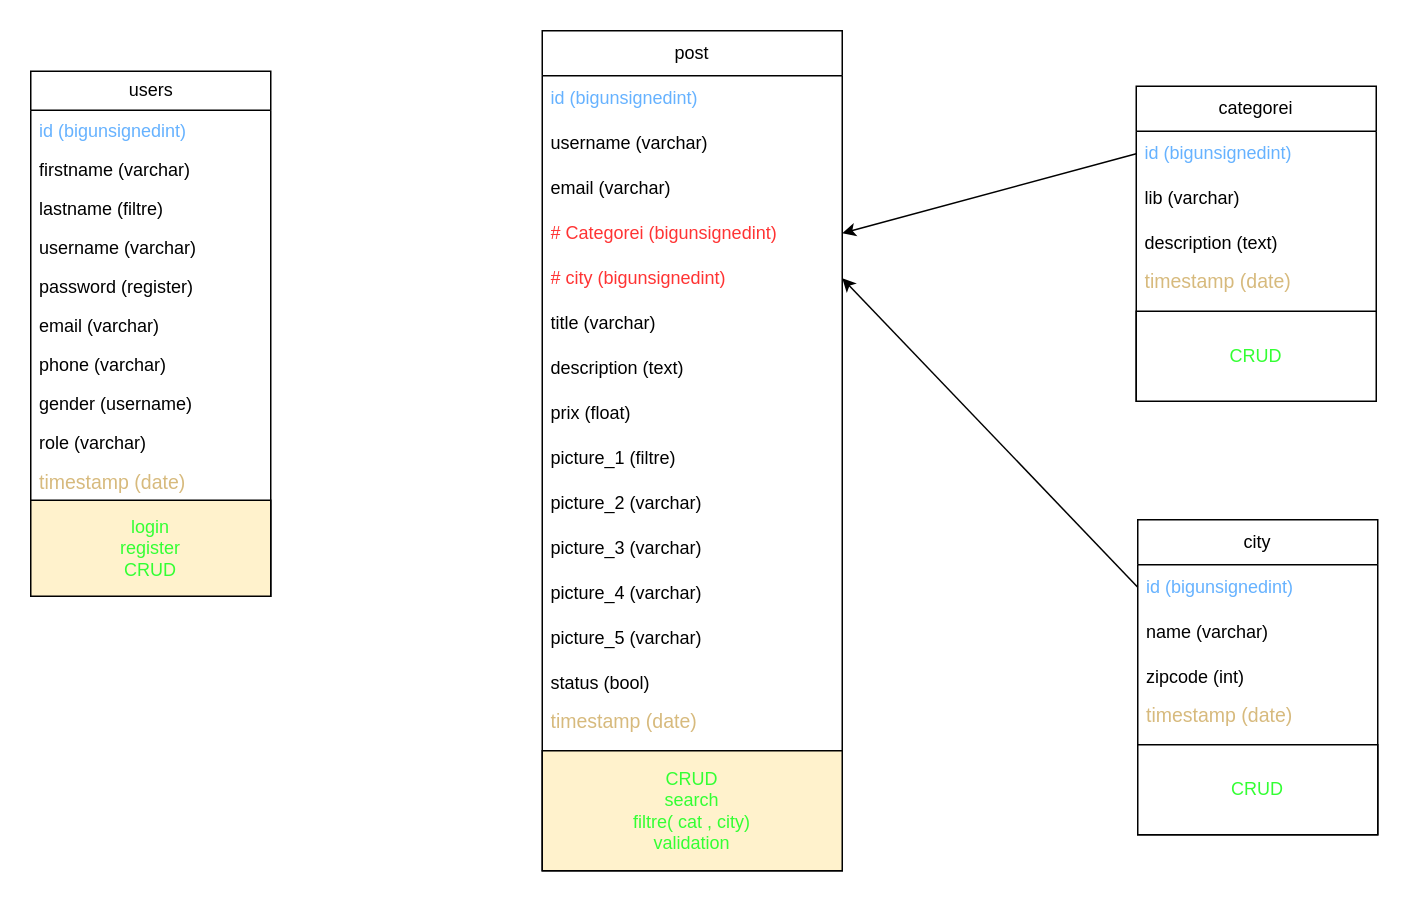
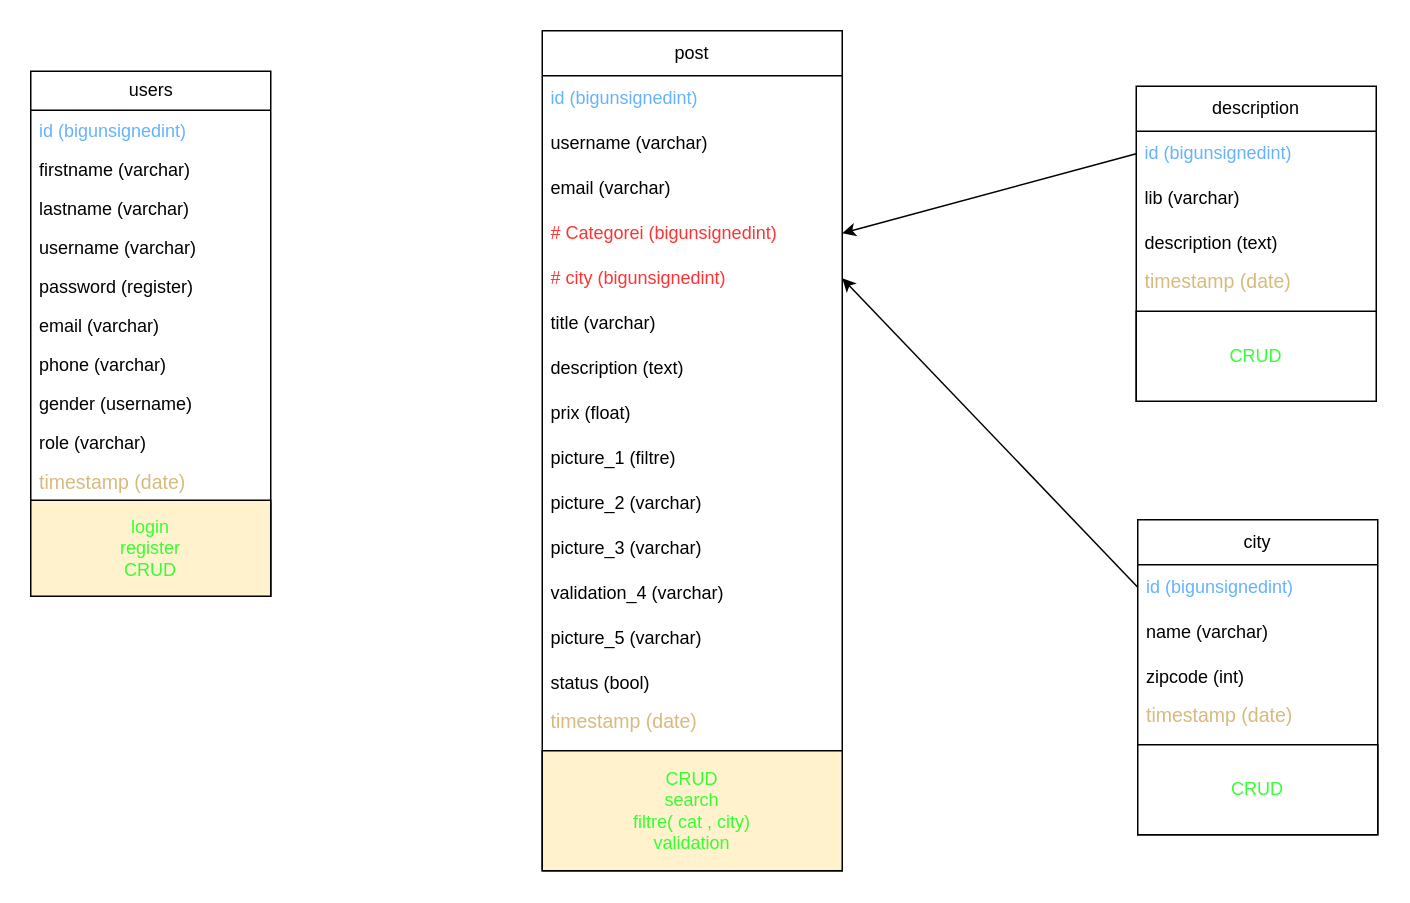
  <mxCell id="0" />
  <mxCell id="1" parent="0" />
  <mxCell id="2" value="users" style="swimlane;fontStyle=0;childLayout=stackLayout;horizontal=1;startSize=26;fillColor=none;horizontalStack=0;resizeParent=1;resizeParentMax=0;resizeLast=0;collapsible=1;marginBottom=0;html=1;labelBackgroundColor=none;" parent="1" vertex="1"><mxGeometry x="20" y="47" width="160" height="350" as="geometry" /></mxCell>
  <mxCell id="3" value="id (bigunsignedint)&lt;br&gt;" style="text;strokeColor=none;fillColor=none;align=left;verticalAlign=top;spacingLeft=4;spacingRight=4;overflow=hidden;rotatable=0;points=[[0,0.5],[1,0.5]];portConstraint=eastwest;whiteSpace=wrap;html=1;fontColor=#66B2FF;" parent="2" vertex="1"><mxGeometry y="26" width="160" height="26" as="geometry" /></mxCell>
  <mxCell id="4" value="firstname (varchar)" style="text;strokeColor=none;fillColor=none;align=left;verticalAlign=top;spacingLeft=4;spacingRight=4;overflow=hidden;rotatable=0;points=[[0,0.5],[1,0.5]];portConstraint=eastwest;whiteSpace=wrap;html=1;" parent="2" vertex="1"><mxGeometry y="52" width="160" height="26" as="geometry" /></mxCell>
- <mxCell id="5" value="lastname (filtre)" style="text;strokeColor=none;fillColor=none;align=left;verticalAlign=top;spacingLeft=4;spacingRight=4;overflow=hidden;rotatable=0;points=[[0,0.5],[1,0.5]];portConstraint=eastwest;whiteSpace=wrap;html=1;" parent="2" vertex="1"><mxGeometry y="78" width="160" height="26" as="geometry" /></mxCell>
+ <mxCell id="5" value="lastname (varchar)" style="text;strokeColor=none;fillColor=none;align=left;verticalAlign=top;spacingLeft=4;spacingRight=4;overflow=hidden;rotatable=0;points=[[0,0.5],[1,0.5]];portConstraint=eastwest;whiteSpace=wrap;html=1;" parent="2" vertex="1"><mxGeometry y="78" width="160" height="26" as="geometry" /></mxCell>
  <mxCell id="6" value="username (varchar)" style="text;strokeColor=none;fillColor=none;align=left;verticalAlign=top;spacingLeft=4;spacingRight=4;overflow=hidden;rotatable=0;points=[[0,0.5],[1,0.5]];portConstraint=eastwest;whiteSpace=wrap;html=1;" parent="2" vertex="1"><mxGeometry y="104" width="160" height="26" as="geometry" /></mxCell>
  <mxCell id="7" value="password (register)" style="text;strokeColor=none;fillColor=none;align=left;verticalAlign=top;spacingLeft=4;spacingRight=4;overflow=hidden;rotatable=0;points=[[0,0.5],[1,0.5]];portConstraint=eastwest;whiteSpace=wrap;html=1;" parent="2" vertex="1"><mxGeometry y="130" width="160" height="26" as="geometry" /></mxCell>
  <mxCell id="8" value="email (varchar)" style="text;strokeColor=none;fillColor=none;align=left;verticalAlign=top;spacingLeft=4;spacingRight=4;overflow=hidden;rotatable=0;points=[[0,0.5],[1,0.5]];portConstraint=eastwest;whiteSpace=wrap;html=1;" parent="2" vertex="1"><mxGeometry y="156" width="160" height="26" as="geometry" /></mxCell>
  <mxCell id="9" value="phone (varchar)" style="text;strokeColor=none;fillColor=none;align=left;verticalAlign=top;spacingLeft=4;spacingRight=4;overflow=hidden;rotatable=0;points=[[0,0.5],[1,0.5]];portConstraint=eastwest;whiteSpace=wrap;html=1;" parent="2" vertex="1"><mxGeometry y="182" width="160" height="26" as="geometry" /></mxCell>
  <mxCell id="10" value="gender (username)" style="text;strokeColor=none;fillColor=none;align=left;verticalAlign=top;spacingLeft=4;spacingRight=4;overflow=hidden;rotatable=0;points=[[0,0.5],[1,0.5]];portConstraint=eastwest;whiteSpace=wrap;html=1;" parent="2" vertex="1"><mxGeometry y="208" width="160" height="26" as="geometry" /></mxCell>
  <mxCell id="11" value="role (varchar)" style="text;strokeColor=none;fillColor=none;align=left;verticalAlign=top;spacingLeft=4;spacingRight=4;overflow=hidden;rotatable=0;points=[[0,0.5],[1,0.5]];portConstraint=eastwest;whiteSpace=wrap;html=1;" parent="2" vertex="1"><mxGeometry y="234" width="160" height="26" as="geometry" /></mxCell>
  <mxCell id="12" value="&lt;pre style=&quot;margin-top: 0px; margin-bottom: calc(1.5em); padding: var(--su12); border: 0px; font-variant-numeric: inherit; font-variant-east-asian: inherit; font-stretch: inherit; line-height: var(--lh-md); font-family: var(--ff-mono); font-optical-sizing: inherit; font-kerning: inherit; font-feature-settings: inherit; font-variation-settings: inherit; vertical-align: baseline; box-sizing: inherit; width: auto; max-height: 600px; overflow: auto; border-radius: var(--br-md); --_cb-line-numbers-bg: var(--black-050); overflow-wrap: normal;&quot; class=&quot;lang-php s-code-block&quot;&gt;&lt;font color=&quot;#d7ba7d&quot;&gt;&lt;span style=&quot;font-size: 13px;&quot;&gt;timestamp (date)&lt;/span&gt;&lt;/font&gt;&lt;/pre&gt;" style="text;strokeColor=none;fillColor=none;align=left;verticalAlign=top;spacingLeft=4;spacingRight=4;overflow=hidden;rotatable=0;points=[[0,0.5],[1,0.5]];portConstraint=eastwest;whiteSpace=wrap;html=1;labelBackgroundColor=default;" vertex="1" parent="2"><mxGeometry y="260" width="160" height="26" as="geometry" /></mxCell>
  <mxCell id="13" value="&lt;font color=&quot;#33ff33&quot;&gt;login&lt;br&gt;register&lt;br&gt;CRUD&lt;br&gt;&lt;/font&gt;" style="rounded=0;whiteSpace=wrap;html=1;labelBackgroundColor=none;fontColor=#FF3333;fillColor=#fff2cc;" vertex="1" parent="2"><mxGeometry y="286" width="160" height="64" as="geometry" /></mxCell>
- <mxCell id="14" value="categorei" style="swimlane;fontStyle=0;childLayout=stackLayout;horizontal=1;startSize=30;horizontalStack=0;resizeParent=1;resizeParentMax=0;resizeLast=0;collapsible=1;marginBottom=0;whiteSpace=wrap;html=1;" vertex="1" parent="1"><mxGeometry x="757" y="57" width="160" height="210" as="geometry" /></mxCell>
+ <mxCell id="14" value="description" style="swimlane;fontStyle=0;childLayout=stackLayout;horizontal=1;startSize=30;horizontalStack=0;resizeParent=1;resizeParentMax=0;resizeLast=0;collapsible=1;marginBottom=0;whiteSpace=wrap;html=1;" vertex="1" parent="1"><mxGeometry x="757" y="57" width="160" height="210" as="geometry" /></mxCell>
  <mxCell id="15" value="&lt;font color=&quot;#66b2ff&quot;&gt;id (bigunsignedint)&lt;/font&gt;" style="text;strokeColor=none;fillColor=none;align=left;verticalAlign=middle;spacingLeft=4;spacingRight=4;overflow=hidden;points=[[0,0.5],[1,0.5]];portConstraint=eastwest;rotatable=0;whiteSpace=wrap;html=1;" vertex="1" parent="14"><mxGeometry y="30" width="160" height="30" as="geometry" /></mxCell>
  <mxCell id="16" value="lib (varchar)" style="text;strokeColor=none;fillColor=none;align=left;verticalAlign=middle;spacingLeft=4;spacingRight=4;overflow=hidden;points=[[0,0.5],[1,0.5]];portConstraint=eastwest;rotatable=0;whiteSpace=wrap;html=1;" vertex="1" parent="14"><mxGeometry y="60" width="160" height="30" as="geometry" /></mxCell>
  <mxCell id="17" value="description (text)" style="text;strokeColor=none;fillColor=none;align=left;verticalAlign=middle;spacingLeft=4;spacingRight=4;overflow=hidden;points=[[0,0.5],[1,0.5]];portConstraint=eastwest;rotatable=0;whiteSpace=wrap;html=1;" vertex="1" parent="14"><mxGeometry y="90" width="160" height="30" as="geometry" /></mxCell>
  <mxCell id="18" value="&lt;pre style=&quot;border: 0px; background-color: var(--highlight-bg); margin-top: 0px; margin-bottom: calc(1.5em); padding: var(--su12); font-variant-numeric: inherit; font-variant-east-asian: inherit; font-stretch: inherit; line-height: var(--lh-md); font-family: var(--ff-mono); font-optical-sizing: inherit; font-kerning: inherit; font-feature-settings: inherit; font-variation-settings: inherit; vertical-align: baseline; box-sizing: inherit; width: auto; max-height: 600px; overflow: auto; border-radius: var(--br-md); --_cb-line-numbers-bg: var(--black-050); overflow-wrap: normal;&quot; class=&quot;lang-php s-code-block&quot;&gt;&lt;font color=&quot;#d7ba7d&quot;&gt;&lt;span style=&quot;font-size: 13px;&quot;&gt;timestamp (date)&lt;/span&gt;&lt;/font&gt;&lt;/pre&gt;" style="text;strokeColor=none;fillColor=none;align=left;verticalAlign=middle;spacingLeft=4;spacingRight=4;overflow=hidden;points=[[0,0.5],[1,0.5]];portConstraint=eastwest;rotatable=0;whiteSpace=wrap;html=1;" vertex="1" parent="14"><mxGeometry y="120" width="160" height="30" as="geometry" /></mxCell>
  <mxCell id="19" value="CRUD" style="rounded=0;whiteSpace=wrap;html=1;labelBackgroundColor=none;fontColor=#33FF33;" vertex="1" parent="14"><mxGeometry y="150" width="160" height="60" as="geometry" /></mxCell>
  <mxCell id="20" value="city" style="swimlane;fontStyle=0;childLayout=stackLayout;horizontal=1;startSize=30;horizontalStack=0;resizeParent=1;resizeParentMax=0;resizeLast=0;collapsible=1;marginBottom=0;whiteSpace=wrap;html=1;" vertex="1" parent="1"><mxGeometry x="758" y="346" width="160" height="210" as="geometry" /></mxCell>
  <mxCell id="21" value="id (bigunsignedint)" style="text;strokeColor=none;fillColor=none;align=left;verticalAlign=middle;spacingLeft=4;spacingRight=4;overflow=hidden;points=[[0,0.5],[1,0.5]];portConstraint=eastwest;rotatable=0;whiteSpace=wrap;html=1;fontColor=#66B2FF;" vertex="1" parent="20"><mxGeometry y="30" width="160" height="30" as="geometry" /></mxCell>
  <mxCell id="22" value="name (varchar)" style="text;strokeColor=none;fillColor=none;align=left;verticalAlign=middle;spacingLeft=4;spacingRight=4;overflow=hidden;points=[[0,0.5],[1,0.5]];portConstraint=eastwest;rotatable=0;whiteSpace=wrap;html=1;" vertex="1" parent="20"><mxGeometry y="60" width="160" height="30" as="geometry" /></mxCell>
  <mxCell id="23" value="zipcode (int)" style="text;strokeColor=none;fillColor=none;align=left;verticalAlign=middle;spacingLeft=4;spacingRight=4;overflow=hidden;points=[[0,0.5],[1,0.5]];portConstraint=eastwest;rotatable=0;whiteSpace=wrap;html=1;" vertex="1" parent="20"><mxGeometry y="90" width="160" height="30" as="geometry" /></mxCell>
  <mxCell id="24" value="&lt;pre style=&quot;border: 0px; background-color: var(--highlight-bg); margin-top: 0px; margin-bottom: calc(1.5em); padding: var(--su12); font-variant-numeric: inherit; font-variant-east-asian: inherit; font-stretch: inherit; line-height: var(--lh-md); font-family: var(--ff-mono); font-optical-sizing: inherit; font-kerning: inherit; font-feature-settings: inherit; font-variation-settings: inherit; vertical-align: baseline; box-sizing: inherit; width: auto; max-height: 600px; overflow: auto; border-radius: var(--br-md); --_cb-line-numbers-bg: var(--black-050); overflow-wrap: normal;&quot; class=&quot;lang-php s-code-block&quot;&gt;&lt;font color=&quot;#d7ba7d&quot;&gt;&lt;span style=&quot;font-size: 13px;&quot;&gt;timestamp (date)&lt;/span&gt;&lt;/font&gt;&lt;/pre&gt;" style="text;strokeColor=none;fillColor=none;align=left;verticalAlign=middle;spacingLeft=4;spacingRight=4;overflow=hidden;points=[[0,0.5],[1,0.5]];portConstraint=eastwest;rotatable=0;whiteSpace=wrap;html=1;" vertex="1" parent="20"><mxGeometry y="120" width="160" height="30" as="geometry" /></mxCell>
  <mxCell id="25" value="CRUD" style="rounded=0;whiteSpace=wrap;html=1;labelBackgroundColor=none;fontColor=#33FF33;" vertex="1" parent="20"><mxGeometry y="150" width="160" height="60" as="geometry" /></mxCell>
  <mxCell id="26" value="post" style="swimlane;fontStyle=0;childLayout=stackLayout;horizontal=1;startSize=30;horizontalStack=0;resizeParent=1;resizeParentMax=0;resizeLast=0;collapsible=1;marginBottom=0;whiteSpace=wrap;html=1;" vertex="1" parent="1"><mxGeometry x="361" y="20" width="200" height="560" as="geometry" /></mxCell>
  <mxCell id="27" value="id (bigunsignedint)" style="text;strokeColor=none;fillColor=none;align=left;verticalAlign=middle;spacingLeft=4;spacingRight=4;overflow=hidden;points=[[0,0.5],[1,0.5]];portConstraint=eastwest;rotatable=0;whiteSpace=wrap;html=1;fontColor=#66B2FF;" vertex="1" parent="26"><mxGeometry y="30" width="200" height="30" as="geometry" /></mxCell>
  <mxCell id="28" value="username (varchar)" style="text;strokeColor=none;fillColor=none;align=left;verticalAlign=middle;spacingLeft=4;spacingRight=4;overflow=hidden;points=[[0,0.5],[1,0.5]];portConstraint=eastwest;rotatable=0;whiteSpace=wrap;html=1;" vertex="1" parent="26"><mxGeometry y="60" width="200" height="30" as="geometry" /></mxCell>
  <mxCell id="29" value="email (varchar)" style="text;strokeColor=none;fillColor=none;align=left;verticalAlign=middle;spacingLeft=4;spacingRight=4;overflow=hidden;points=[[0,0.5],[1,0.5]];portConstraint=eastwest;rotatable=0;whiteSpace=wrap;html=1;" vertex="1" parent="26"><mxGeometry y="90" width="200" height="30" as="geometry" /></mxCell>
  <mxCell id="30" value="# Categorei (bigunsignedint)" style="text;strokeColor=none;fillColor=none;align=left;verticalAlign=middle;spacingLeft=4;spacingRight=4;overflow=hidden;points=[[0,0.5],[1,0.5]];portConstraint=eastwest;rotatable=0;whiteSpace=wrap;html=1;fontColor=#FF3333;" vertex="1" parent="26"><mxGeometry y="120" width="200" height="30" as="geometry" /></mxCell>
  <mxCell id="31" value="&lt;font color=&quot;#ff3333&quot;&gt;# city (bigunsignedint)&lt;/font&gt;" style="text;strokeColor=none;fillColor=none;align=left;verticalAlign=middle;spacingLeft=4;spacingRight=4;overflow=hidden;points=[[0,0.5],[1,0.5]];portConstraint=eastwest;rotatable=0;whiteSpace=wrap;html=1;" vertex="1" parent="26"><mxGeometry y="150" width="200" height="30" as="geometry" /></mxCell>
  <mxCell id="32" value="title (varchar)" style="text;strokeColor=none;fillColor=none;align=left;verticalAlign=middle;spacingLeft=4;spacingRight=4;overflow=hidden;points=[[0,0.5],[1,0.5]];portConstraint=eastwest;rotatable=0;whiteSpace=wrap;html=1;" vertex="1" parent="26"><mxGeometry y="180" width="200" height="30" as="geometry" /></mxCell>
  <mxCell id="33" value="description (text)" style="text;strokeColor=none;fillColor=none;align=left;verticalAlign=middle;spacingLeft=4;spacingRight=4;overflow=hidden;points=[[0,0.5],[1,0.5]];portConstraint=eastwest;rotatable=0;whiteSpace=wrap;html=1;" vertex="1" parent="26"><mxGeometry y="210" width="200" height="30" as="geometry" /></mxCell>
  <mxCell id="34" value="prix (float)" style="text;strokeColor=none;fillColor=none;align=left;verticalAlign=middle;spacingLeft=4;spacingRight=4;overflow=hidden;points=[[0,0.5],[1,0.5]];portConstraint=eastwest;rotatable=0;whiteSpace=wrap;html=1;" vertex="1" parent="26"><mxGeometry y="240" width="200" height="30" as="geometry" /></mxCell>
  <mxCell id="35" value="picture_1 (filtre)" style="text;strokeColor=none;fillColor=none;align=left;verticalAlign=middle;spacingLeft=4;spacingRight=4;overflow=hidden;points=[[0,0.5],[1,0.5]];portConstraint=eastwest;rotatable=0;whiteSpace=wrap;html=1;" vertex="1" parent="26"><mxGeometry y="270" width="200" height="30" as="geometry" /></mxCell>
  <mxCell id="36" value="picture_2 (varchar)" style="text;strokeColor=none;fillColor=none;align=left;verticalAlign=middle;spacingLeft=4;spacingRight=4;overflow=hidden;points=[[0,0.5],[1,0.5]];portConstraint=eastwest;rotatable=0;whiteSpace=wrap;html=1;" vertex="1" parent="26"><mxGeometry y="300" width="200" height="30" as="geometry" /></mxCell>
  <mxCell id="37" value="picture_3 (varchar)" style="text;strokeColor=none;fillColor=none;align=left;verticalAlign=middle;spacingLeft=4;spacingRight=4;overflow=hidden;points=[[0,0.5],[1,0.5]];portConstraint=eastwest;rotatable=0;whiteSpace=wrap;html=1;" vertex="1" parent="26"><mxGeometry y="330" width="200" height="30" as="geometry" /></mxCell>
- <mxCell id="38" value="picture_4 (varchar)" style="text;strokeColor=none;fillColor=none;align=left;verticalAlign=middle;spacingLeft=4;spacingRight=4;overflow=hidden;points=[[0,0.5],[1,0.5]];portConstraint=eastwest;rotatable=0;whiteSpace=wrap;html=1;" vertex="1" parent="26"><mxGeometry y="360" width="200" height="30" as="geometry" /></mxCell>
+ <mxCell id="38" value="validation_4 (varchar)" style="text;strokeColor=none;fillColor=none;align=left;verticalAlign=middle;spacingLeft=4;spacingRight=4;overflow=hidden;points=[[0,0.5],[1,0.5]];portConstraint=eastwest;rotatable=0;whiteSpace=wrap;html=1;" vertex="1" parent="26"><mxGeometry y="360" width="200" height="30" as="geometry" /></mxCell>
  <mxCell id="39" value="picture_5 (varchar)" style="text;strokeColor=none;fillColor=none;align=left;verticalAlign=middle;spacingLeft=4;spacingRight=4;overflow=hidden;points=[[0,0.5],[1,0.5]];portConstraint=eastwest;rotatable=0;whiteSpace=wrap;html=1;" vertex="1" parent="26"><mxGeometry y="390" width="200" height="30" as="geometry" /></mxCell>
  <mxCell id="40" value="status (bool)" style="text;strokeColor=none;fillColor=none;align=left;verticalAlign=middle;spacingLeft=4;spacingRight=4;overflow=hidden;points=[[0,0.5],[1,0.5]];portConstraint=eastwest;rotatable=0;whiteSpace=wrap;html=1;" vertex="1" parent="26"><mxGeometry y="420" width="200" height="30" as="geometry" /></mxCell>
  <mxCell id="41" value="&lt;pre style=&quot;border: 0px; background-color: var(--highlight-bg); margin-top: 0px; margin-bottom: calc(1.5em); padding: var(--su12); font-variant-numeric: inherit; font-variant-east-asian: inherit; font-stretch: inherit; line-height: var(--lh-md); font-family: var(--ff-mono); font-optical-sizing: inherit; font-kerning: inherit; font-feature-settings: inherit; font-variation-settings: inherit; vertical-align: baseline; box-sizing: inherit; width: auto; max-height: 600px; overflow: auto; border-radius: var(--br-md); --_cb-line-numbers-bg: var(--black-050); overflow-wrap: normal;&quot; class=&quot;lang-php s-code-block&quot;&gt;&lt;font color=&quot;#d7ba7d&quot;&gt;&lt;span style=&quot;font-size: 13px;&quot;&gt;timestamp (date)&lt;/span&gt;&lt;/font&gt;&lt;/pre&gt;" style="text;strokeColor=none;fillColor=none;align=left;verticalAlign=middle;spacingLeft=4;spacingRight=4;overflow=hidden;points=[[0,0.5],[1,0.5]];portConstraint=eastwest;rotatable=0;whiteSpace=wrap;html=1;" vertex="1" parent="26"><mxGeometry y="450" width="200" height="30" as="geometry" /></mxCell>
  <mxCell id="42" value="CRUD&lt;br&gt;search&lt;br&gt;filtre( cat , city)&lt;br&gt;validation" style="rounded=0;whiteSpace=wrap;html=1;labelBackgroundColor=none;fontColor=#33FF33;fillColor=#fff2cc;" vertex="1" parent="26"><mxGeometry y="480" width="200" height="80" as="geometry" /></mxCell>
  <mxCell id="43" style="edgeStyle=none;html=1;exitX=0;exitY=0.5;exitDx=0;exitDy=0;entryX=1;entryY=0.5;entryDx=0;entryDy=0;" edge="1" parent="1" source="15" target="30"><mxGeometry relative="1" as="geometry" /></mxCell>
  <mxCell id="44" style="edgeStyle=none;html=1;exitX=0;exitY=0.5;exitDx=0;exitDy=0;entryX=1;entryY=0.5;entryDx=0;entryDy=0;" edge="1" parent="1" source="21" target="31"><mxGeometry relative="1" as="geometry" /></mxCell>
